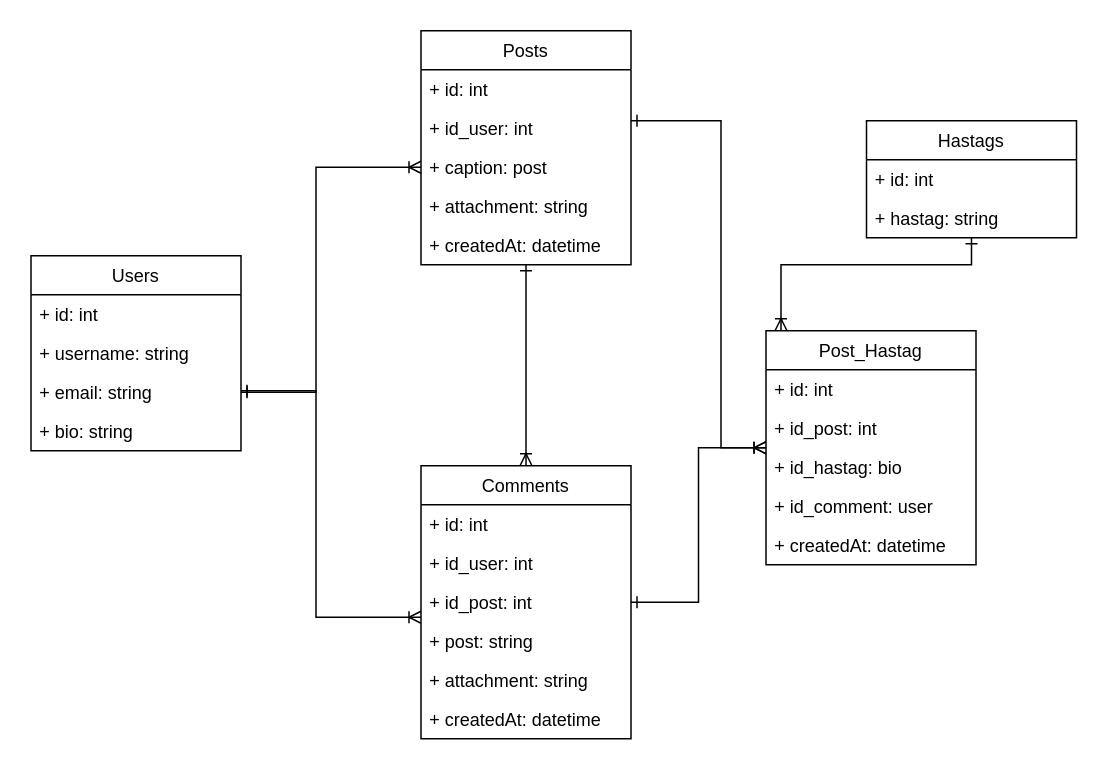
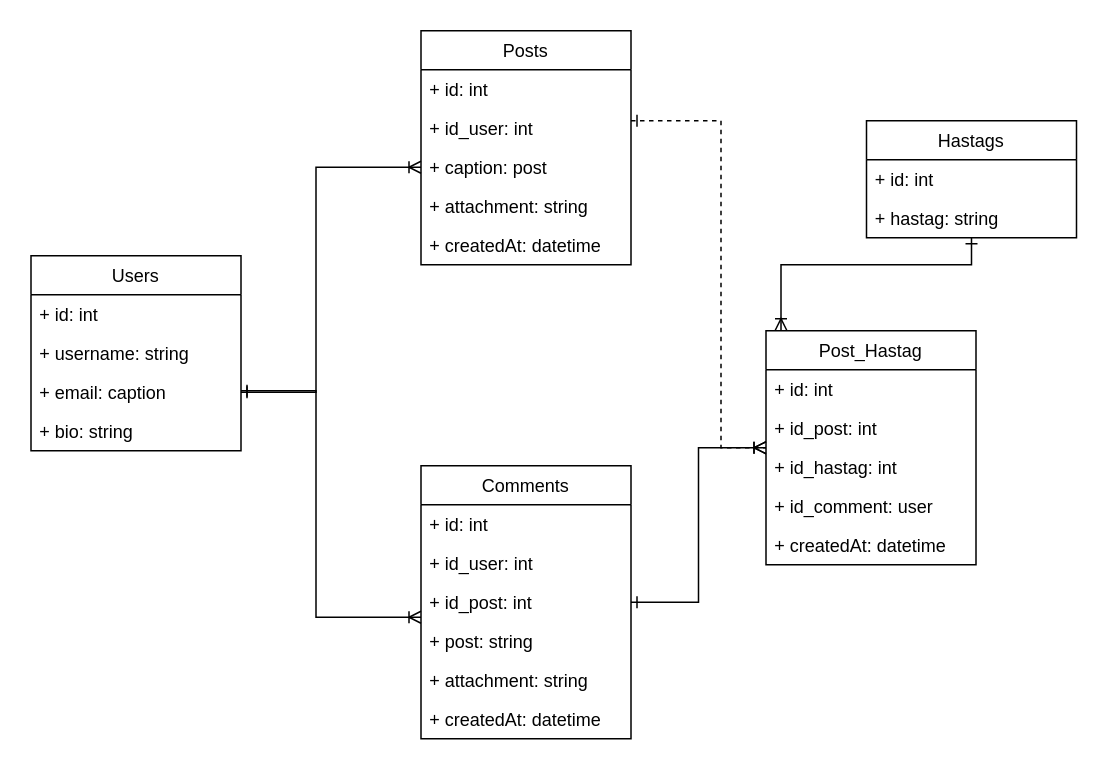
  <mxCell id="0" />
  <mxCell id="1" parent="0" />
  <mxCell id="2" style="edgeStyle=orthogonalEdgeStyle;rounded=0;orthogonalLoop=1;jettySize=auto;html=1;startArrow=ERone;startFill=0;endArrow=ERoneToMany;endFill=0;" parent="1" source="3" target="28" edge="1"><mxGeometry relative="1" as="geometry"><Array as="points"><mxPoint x="210" y="260" /><mxPoint x="210" y="411" /></Array></mxGeometry></mxCell>
  <mxCell id="3" value="Users" style="swimlane;fontStyle=0;childLayout=stackLayout;horizontal=1;startSize=26;fillColor=none;horizontalStack=0;resizeParent=1;resizeParentMax=0;resizeLast=0;collapsible=1;marginBottom=0;" parent="1" vertex="1"><mxGeometry x="20" y="170" width="140" height="130" as="geometry" /></mxCell>
  <mxCell id="4" value="+ id: int    " style="text;strokeColor=none;fillColor=none;align=left;verticalAlign=top;spacingLeft=4;spacingRight=4;overflow=hidden;rotatable=0;points=[[0,0.5],[1,0.5]];portConstraint=eastwest;" parent="3" vertex="1"><mxGeometry y="26" width="140" height="26" as="geometry" /></mxCell>
  <mxCell id="5" value="+ username: string" style="text;strokeColor=none;fillColor=none;align=left;verticalAlign=top;spacingLeft=4;spacingRight=4;overflow=hidden;rotatable=0;points=[[0,0.5],[1,0.5]];portConstraint=eastwest;" parent="3" vertex="1"><mxGeometry y="52" width="140" height="26" as="geometry" /></mxCell>
- <mxCell id="6" value="+ email: string" style="text;strokeColor=none;fillColor=none;align=left;verticalAlign=top;spacingLeft=4;spacingRight=4;overflow=hidden;rotatable=0;points=[[0,0.5],[1,0.5]];portConstraint=eastwest;" parent="3" vertex="1"><mxGeometry y="78" width="140" height="26" as="geometry" /></mxCell>
+ <mxCell id="6" value="+ email: caption" style="text;strokeColor=none;fillColor=none;align=left;verticalAlign=top;spacingLeft=4;spacingRight=4;overflow=hidden;rotatable=0;points=[[0,0.5],[1,0.5]];portConstraint=eastwest;" parent="3" vertex="1"><mxGeometry y="78" width="140" height="26" as="geometry" /></mxCell>
  <mxCell id="7" value="+ bio: string" style="text;strokeColor=none;fillColor=none;align=left;verticalAlign=top;spacingLeft=4;spacingRight=4;overflow=hidden;rotatable=0;points=[[0,0.5],[1,0.5]];portConstraint=eastwest;" parent="3" vertex="1"><mxGeometry y="104" width="140" height="26" as="geometry" /></mxCell>
  <mxCell id="8" style="edgeStyle=orthogonalEdgeStyle;rounded=0;orthogonalLoop=1;jettySize=auto;html=1;startArrow=ERone;startFill=0;endArrow=ERoneToMany;endFill=0;" parent="1" source="9" target="20" edge="1"><mxGeometry relative="1" as="geometry"><Array as="points"><mxPoint x="647" y="176" /><mxPoint x="520" y="176" /></Array></mxGeometry></mxCell>
  <mxCell id="9" value="Hastags" style="swimlane;fontStyle=0;childLayout=stackLayout;horizontal=1;startSize=26;fillColor=none;horizontalStack=0;resizeParent=1;resizeParentMax=0;resizeLast=0;collapsible=1;marginBottom=0;" parent="1" vertex="1"><mxGeometry x="577" y="80" width="140" height="78" as="geometry" /></mxCell>
  <mxCell id="10" value="+ id: int    " style="text;strokeColor=none;fillColor=none;align=left;verticalAlign=top;spacingLeft=4;spacingRight=4;overflow=hidden;rotatable=0;points=[[0,0.5],[1,0.5]];portConstraint=eastwest;" parent="9" vertex="1"><mxGeometry y="26" width="140" height="26" as="geometry" /></mxCell>
  <mxCell id="11" value="+ hastag: string" style="text;strokeColor=none;fillColor=none;align=left;verticalAlign=top;spacingLeft=4;spacingRight=4;overflow=hidden;rotatable=0;points=[[0,0.5],[1,0.5]];portConstraint=eastwest;" parent="9" vertex="1"><mxGeometry y="52" width="140" height="26" as="geometry" /></mxCell>
- <mxCell id="12" style="edgeStyle=orthogonalEdgeStyle;rounded=0;orthogonalLoop=1;jettySize=auto;html=1;startArrow=ERone;startFill=0;endArrow=ERoneToMany;endFill=0;" parent="1" source="14" target="28" edge="1"><mxGeometry relative="1" as="geometry" /></mxCell>
- <mxCell id="13" style="edgeStyle=orthogonalEdgeStyle;rounded=0;orthogonalLoop=1;jettySize=auto;html=1;startArrow=ERone;startFill=0;endArrow=ERoneToMany;endFill=0;" parent="1" source="14" target="20" edge="1"><mxGeometry relative="1" as="geometry"><Array as="points"><mxPoint x="480" y="80" /></Array></mxGeometry></mxCell>
+ <mxCell id="13" style="edgeStyle=orthogonalEdgeStyle;rounded=0;orthogonalLoop=1;jettySize=auto;html=1;startArrow=ERone;startFill=0;endArrow=ERoneToMany;endFill=0;dashed=1;" parent="1" source="14" target="20" edge="1"><mxGeometry relative="1" as="geometry"><Array as="points"><mxPoint x="480" y="80" /></Array></mxGeometry></mxCell>
  <mxCell id="14" value="Posts" style="swimlane;fontStyle=0;childLayout=stackLayout;horizontal=1;startSize=26;fillColor=none;horizontalStack=0;resizeParent=1;resizeParentMax=0;resizeLast=0;collapsible=1;marginBottom=0;" parent="1" vertex="1"><mxGeometry x="280" y="20" width="140" height="156" as="geometry" /></mxCell>
  <mxCell id="15" value="+ id: int    " style="text;strokeColor=none;fillColor=none;align=left;verticalAlign=top;spacingLeft=4;spacingRight=4;overflow=hidden;rotatable=0;points=[[0,0.5],[1,0.5]];portConstraint=eastwest;" parent="14" vertex="1"><mxGeometry y="26" width="140" height="26" as="geometry" /></mxCell>
  <mxCell id="16" value="+ id_user: int" style="text;strokeColor=none;fillColor=none;align=left;verticalAlign=top;spacingLeft=4;spacingRight=4;overflow=hidden;rotatable=0;points=[[0,0.5],[1,0.5]];portConstraint=eastwest;" parent="14" vertex="1"><mxGeometry y="52" width="140" height="26" as="geometry" /></mxCell>
  <mxCell id="17" value="+ caption: post" style="text;strokeColor=none;fillColor=none;align=left;verticalAlign=top;spacingLeft=4;spacingRight=4;overflow=hidden;rotatable=0;points=[[0,0.5],[1,0.5]];portConstraint=eastwest;" parent="14" vertex="1"><mxGeometry y="78" width="140" height="26" as="geometry" /></mxCell>
  <mxCell id="18" value="+ attachment: string" style="text;strokeColor=none;fillColor=none;align=left;verticalAlign=top;spacingLeft=4;spacingRight=4;overflow=hidden;rotatable=0;points=[[0,0.5],[1,0.5]];portConstraint=eastwest;" parent="14" vertex="1"><mxGeometry y="104" width="140" height="26" as="geometry" /></mxCell>
  <mxCell id="19" value="+ createdAt: datetime" style="text;strokeColor=none;fillColor=none;align=left;verticalAlign=top;spacingLeft=4;spacingRight=4;overflow=hidden;rotatable=0;points=[[0,0.5],[1,0.5]];portConstraint=eastwest;" parent="14" vertex="1"><mxGeometry y="130" width="140" height="26" as="geometry" /></mxCell>
  <mxCell id="20" value="Post_Hastag" style="swimlane;fontStyle=0;childLayout=stackLayout;horizontal=1;startSize=26;fillColor=none;horizontalStack=0;resizeParent=1;resizeParentMax=0;resizeLast=0;collapsible=1;marginBottom=0;" parent="1" vertex="1"><mxGeometry x="510" y="220" width="140" height="156" as="geometry" /></mxCell>
  <mxCell id="21" value="+ id: int    " style="text;strokeColor=none;fillColor=none;align=left;verticalAlign=top;spacingLeft=4;spacingRight=4;overflow=hidden;rotatable=0;points=[[0,0.5],[1,0.5]];portConstraint=eastwest;" parent="20" vertex="1"><mxGeometry y="26" width="140" height="26" as="geometry" /></mxCell>
  <mxCell id="22" value="+ id_post: int" style="text;strokeColor=none;fillColor=none;align=left;verticalAlign=top;spacingLeft=4;spacingRight=4;overflow=hidden;rotatable=0;points=[[0,0.5],[1,0.5]];portConstraint=eastwest;" parent="20" vertex="1"><mxGeometry y="52" width="140" height="26" as="geometry" /></mxCell>
- <mxCell id="23" value="+ id_hastag: bio" style="text;strokeColor=none;fillColor=none;align=left;verticalAlign=top;spacingLeft=4;spacingRight=4;overflow=hidden;rotatable=0;points=[[0,0.5],[1,0.5]];portConstraint=eastwest;" parent="20" vertex="1"><mxGeometry y="78" width="140" height="26" as="geometry" /></mxCell>
+ <mxCell id="23" value="+ id_hastag: int" style="text;strokeColor=none;fillColor=none;align=left;verticalAlign=top;spacingLeft=4;spacingRight=4;overflow=hidden;rotatable=0;points=[[0,0.5],[1,0.5]];portConstraint=eastwest;" parent="20" vertex="1"><mxGeometry y="78" width="140" height="26" as="geometry" /></mxCell>
  <mxCell id="24" value="+ id_comment: user" style="text;strokeColor=none;fillColor=none;align=left;verticalAlign=top;spacingLeft=4;spacingRight=4;overflow=hidden;rotatable=0;points=[[0,0.5],[1,0.5]];portConstraint=eastwest;" parent="20" vertex="1"><mxGeometry y="104" width="140" height="26" as="geometry" /></mxCell>
  <mxCell id="25" value="+ createdAt: datetime" style="text;strokeColor=none;fillColor=none;align=left;verticalAlign=top;spacingLeft=4;spacingRight=4;overflow=hidden;rotatable=0;points=[[0,0.5],[1,0.5]];portConstraint=eastwest;" vertex="1" parent="20"><mxGeometry y="130" width="140" height="26" as="geometry" /></mxCell>
  <mxCell id="26" style="edgeStyle=orthogonalEdgeStyle;rounded=0;orthogonalLoop=1;jettySize=auto;html=1;endArrow=ERoneToMany;endFill=0;startArrow=ERone;startFill=0;" parent="1" source="6" target="14" edge="1"><mxGeometry relative="1" as="geometry"><Array as="points"><mxPoint x="210" y="261" /><mxPoint x="210" y="111" /></Array></mxGeometry></mxCell>
  <mxCell id="27" style="edgeStyle=orthogonalEdgeStyle;rounded=0;orthogonalLoop=1;jettySize=auto;html=1;startArrow=ERone;startFill=0;endArrow=ERoneToMany;endFill=0;" parent="1" source="28" target="20" edge="1"><mxGeometry relative="1" as="geometry"><mxPoint x="470" y="385" as="targetPoint" /></mxGeometry></mxCell>
  <mxCell id="28" value="Comments" style="swimlane;fontStyle=0;childLayout=stackLayout;horizontal=1;startSize=26;fillColor=none;horizontalStack=0;resizeParent=1;resizeParentMax=0;resizeLast=0;collapsible=1;marginBottom=0;" parent="1" vertex="1"><mxGeometry x="280" y="310" width="140" height="182" as="geometry" /></mxCell>
  <mxCell id="29" value="+ id: int    " style="text;strokeColor=none;fillColor=none;align=left;verticalAlign=top;spacingLeft=4;spacingRight=4;overflow=hidden;rotatable=0;points=[[0,0.5],[1,0.5]];portConstraint=eastwest;" parent="28" vertex="1"><mxGeometry y="26" width="140" height="26" as="geometry" /></mxCell>
  <mxCell id="30" value="+ id_user: int" style="text;strokeColor=none;fillColor=none;align=left;verticalAlign=top;spacingLeft=4;spacingRight=4;overflow=hidden;rotatable=0;points=[[0,0.5],[1,0.5]];portConstraint=eastwest;" parent="28" vertex="1"><mxGeometry y="52" width="140" height="26" as="geometry" /></mxCell>
  <mxCell id="31" value="+ id_post: int" style="text;strokeColor=none;fillColor=none;align=left;verticalAlign=top;spacingLeft=4;spacingRight=4;overflow=hidden;rotatable=0;points=[[0,0.5],[1,0.5]];portConstraint=eastwest;" parent="28" vertex="1"><mxGeometry y="78" width="140" height="26" as="geometry" /></mxCell>
  <mxCell id="32" value="+ post: string" style="text;strokeColor=none;fillColor=none;align=left;verticalAlign=top;spacingLeft=4;spacingRight=4;overflow=hidden;rotatable=0;points=[[0,0.5],[1,0.5]];portConstraint=eastwest;" parent="28" vertex="1"><mxGeometry y="104" width="140" height="26" as="geometry" /></mxCell>
  <mxCell id="33" value="+ attachment: string" style="text;strokeColor=none;fillColor=none;align=left;verticalAlign=top;spacingLeft=4;spacingRight=4;overflow=hidden;rotatable=0;points=[[0,0.5],[1,0.5]];portConstraint=eastwest;" parent="28" vertex="1"><mxGeometry y="130" width="140" height="26" as="geometry" /></mxCell>
  <mxCell id="34" value="+ createdAt: datetime" style="text;strokeColor=none;fillColor=none;align=left;verticalAlign=top;spacingLeft=4;spacingRight=4;overflow=hidden;rotatable=0;points=[[0,0.5],[1,0.5]];portConstraint=eastwest;" parent="28" vertex="1"><mxGeometry y="156" width="140" height="26" as="geometry" /></mxCell>
